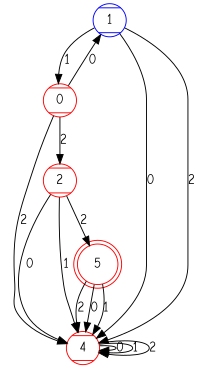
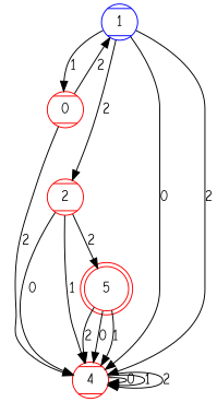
  digraph {
    fontname="Comic Neue"
    node [color=red fontname="Comic Neue" shape=Mcircle style=striped]
    edge [fontname="Comic Neue"]
    1 [color=blue]
    0
    2
    4
    n5 [label=5 shape=doublecircle]
    1 -> 0 [label=1]
    1 -> 4 [label=0]
    1 -> 4 [label=2]
-   0 -> 1 [label=0]
-   0 -> 2 [label=2]
+   0 -> 1 [label=2]
+   1 -> 2 [label=2]
    0 -> 4 [label=2]
    2 -> 4 [label=0]
    2 -> 4 [label=1]
    2 -> n5 [label=2]
    4 -> 4 [label=0]
    4 -> 4 [label=1]
    4 -> 4 [label=2]
    n5 -> 4 [label=0]
    n5 -> 4 [label=1]
    n5 -> 4 [label=2]
  }
